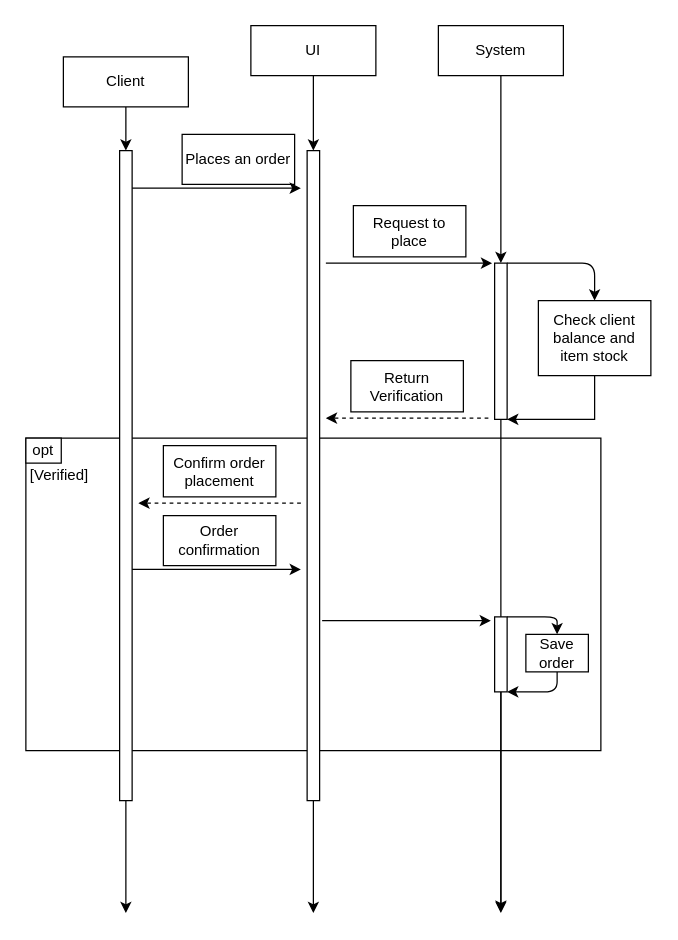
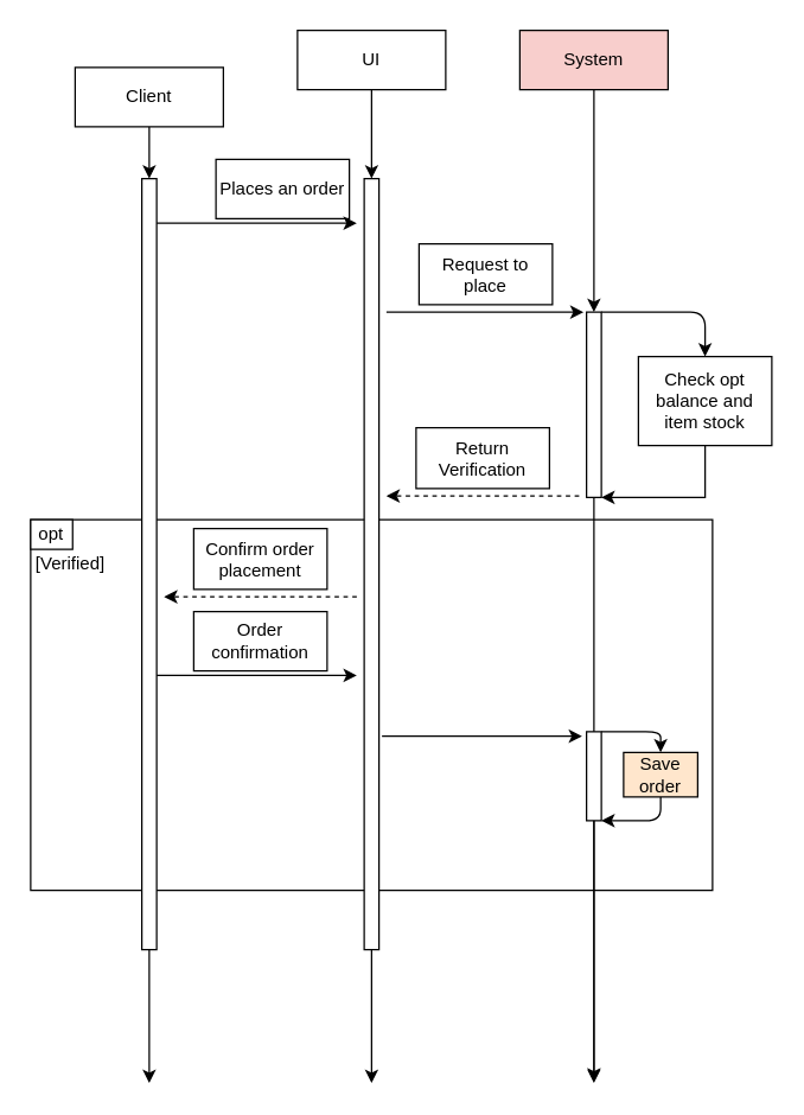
  <mxCell id="0" />
  <mxCell id="1" parent="0" />
  <mxCell id="2" value="" style="rounded=0;whiteSpace=wrap;html=1;" parent="1" vertex="1"><mxGeometry x="20" y="350" width="460" height="250" as="geometry" /></mxCell>
  <mxCell id="3" value="opt" style="rounded=0;whiteSpace=wrap;html=1;strokeColor=#000000;" parent="1" vertex="1"><mxGeometry x="20" y="350" width="28.308" height="20" as="geometry" /></mxCell>
  <mxCell id="4" value="[Verified]" style="text;html=1;strokeColor=none;fillColor=none;align=center;verticalAlign=middle;whiteSpace=wrap;rounded=0;" parent="1" vertex="1"><mxGeometry x="33.396" y="370" width="28.308" height="20" as="geometry" /></mxCell>
  <mxCell id="5" value="&lt;div&gt;Places an order&lt;/div&gt;" style="rounded=0;whiteSpace=wrap;html=1;strokeColor=#000000;" parent="1" vertex="1"><mxGeometry x="145" y="107" width="90" height="40" as="geometry" /></mxCell>
  <mxCell id="6" style="edgeStyle=orthogonalEdgeStyle;rounded=0;orthogonalLoop=1;jettySize=auto;html=1;exitX=0.5;exitY=1;exitDx=0;exitDy=0;" parent="1" source="17" edge="1"><mxGeometry relative="1" as="geometry"><mxPoint x="100" y="730" as="targetPoint" /></mxGeometry></mxCell>
  <mxCell id="7" value="&lt;div&gt;Client&lt;/div&gt;" style="rounded=0;whiteSpace=wrap;html=1;" parent="1" vertex="1"><mxGeometry x="50" y="45" width="100" height="40" as="geometry" /></mxCell>
  <mxCell id="8" style="edgeStyle=orthogonalEdgeStyle;rounded=0;orthogonalLoop=1;jettySize=auto;html=1;exitX=0.5;exitY=1;exitDx=0;exitDy=0;" parent="1" source="18" edge="1"><mxGeometry relative="1" as="geometry"><mxPoint x="250" y="730" as="targetPoint" /></mxGeometry></mxCell>
  <mxCell id="9" value="UI" style="rounded=0;whiteSpace=wrap;html=1;" parent="1" vertex="1"><mxGeometry x="200" y="20" width="100" height="40" as="geometry" /></mxCell>
  <mxCell id="10" style="edgeStyle=orthogonalEdgeStyle;rounded=0;orthogonalLoop=1;jettySize=auto;html=1;" parent="1" source="14" edge="1"><mxGeometry relative="1" as="geometry"><mxPoint x="400" y="730" as="targetPoint" /></mxGeometry></mxCell>
- <mxCell id="11" value="&lt;div&gt;System&lt;/div&gt;" style="rounded=0;whiteSpace=wrap;html=1;" parent="1" vertex="1"><mxGeometry x="350" y="20" width="100" height="40" as="geometry" /></mxCell>
+ <mxCell id="11" value="&lt;div&gt;System&lt;/div&gt;" style="rounded=0;whiteSpace=wrap;html=1;fillColor=#f8cecc;" parent="1" vertex="1"><mxGeometry x="350" y="20" width="100" height="40" as="geometry" /></mxCell>
  <mxCell id="12" style="edgeStyle=orthogonalEdgeStyle;rounded=0;orthogonalLoop=1;jettySize=auto;html=1;exitX=0.5;exitY=1;exitDx=0;exitDy=0;" parent="1" source="7" target="17" edge="1"><mxGeometry relative="1" as="geometry"><mxPoint x="100" y="730" as="targetPoint" /><mxPoint x="100" y="60" as="sourcePoint" /></mxGeometry></mxCell>
  <mxCell id="13" style="edgeStyle=orthogonalEdgeStyle;rounded=0;orthogonalLoop=1;jettySize=auto;html=1;exitX=0.5;exitY=1;exitDx=0;exitDy=0;" parent="1" source="9" target="18" edge="1"><mxGeometry relative="1" as="geometry"><mxPoint x="250" y="730" as="targetPoint" /><mxPoint x="250" y="60" as="sourcePoint" /></mxGeometry></mxCell>
  <mxCell id="14" value="" style="rounded=0;whiteSpace=wrap;html=1;" parent="1" vertex="1"><mxGeometry x="395" y="210" width="10" height="125" as="geometry" /></mxCell>
  <mxCell id="15" style="edgeStyle=orthogonalEdgeStyle;rounded=0;orthogonalLoop=1;jettySize=auto;html=1;" parent="1" source="11" target="14" edge="1"><mxGeometry relative="1" as="geometry"><mxPoint x="400" y="730" as="targetPoint" /><mxPoint x="400" y="60" as="sourcePoint" /></mxGeometry></mxCell>
  <mxCell id="16" value="&lt;div&gt;&lt;br&gt;&lt;/div&gt;&lt;div&gt;&lt;br&gt;&lt;/div&gt;" style="text;html=1;align=center;verticalAlign=middle;resizable=0;points=[];autosize=1;" parent="1" vertex="1"><mxGeometry x="130" y="585" width="20" height="30" as="geometry" /></mxCell>
  <mxCell id="17" value="" style="rounded=0;whiteSpace=wrap;html=1;" parent="1" vertex="1"><mxGeometry x="95" y="120" width="10" height="520" as="geometry" /></mxCell>
  <mxCell id="18" value="" style="rounded=0;whiteSpace=wrap;html=1;" parent="1" vertex="1"><mxGeometry x="245" y="120" width="10" height="520" as="geometry" /></mxCell>
  <mxCell id="19" value="" style="endArrow=classic;html=1;" parent="1" edge="1"><mxGeometry width="50" height="50" relative="1" as="geometry"><mxPoint x="105" y="150" as="sourcePoint" /><mxPoint x="240" y="150" as="targetPoint" /></mxGeometry></mxCell>
  <mxCell id="20" value="Request to place" style="rounded=0;whiteSpace=wrap;html=1;strokeColor=#000000;" parent="1" vertex="1"><mxGeometry x="282" y="164" width="90" height="41" as="geometry" /></mxCell>
  <mxCell id="21" value="" style="endArrow=classic;html=1;" parent="1" edge="1"><mxGeometry width="50" height="50" relative="1" as="geometry"><mxPoint x="260" y="210" as="sourcePoint" /><mxPoint x="393" y="210" as="targetPoint" /></mxGeometry></mxCell>
  <mxCell id="22" style="edgeStyle=orthogonalEdgeStyle;rounded=0;orthogonalLoop=1;jettySize=auto;html=1;exitX=0.5;exitY=1;exitDx=0;exitDy=0;entryX=1;entryY=1;entryDx=0;entryDy=0;" edge="1" parent="1" source="23" target="14"><mxGeometry relative="1" as="geometry"><Array as="points"><mxPoint x="475" y="335" /></Array></mxGeometry></mxCell>
- <mxCell id="23" value="Check client balance and item stock" style="rounded=0;whiteSpace=wrap;html=1;strokeColor=#000000;" parent="1" vertex="1"><mxGeometry x="430" y="240" width="90" height="60" as="geometry" /></mxCell>
+ <mxCell id="23" value="Check opt balance and item stock" style="rounded=0;whiteSpace=wrap;html=1;strokeColor=#000000;" parent="1" vertex="1"><mxGeometry x="430" y="240" width="90" height="60" as="geometry" /></mxCell>
  <mxCell id="24" value="" style="endArrow=classic;html=1;entryX=0.5;entryY=0;entryDx=0;entryDy=0;exitX=1;exitY=0;exitDx=0;exitDy=0;" parent="1" edge="1" target="23" source="14"><mxGeometry width="50" height="50" relative="1" as="geometry"><mxPoint x="405" y="323" as="sourcePoint" /><mxPoint x="540" y="323" as="targetPoint" /><Array as="points"><mxPoint x="475" y="210" /></Array></mxGeometry></mxCell>
  <mxCell id="25" style="edgeStyle=orthogonalEdgeStyle;rounded=0;orthogonalLoop=1;jettySize=auto;html=1;" parent="1" source="35" edge="1"><mxGeometry relative="1" as="geometry"><mxPoint x="400" y="729" as="targetPoint" /></mxGeometry></mxCell>
  <mxCell id="26" value="Return Verification" style="rounded=0;whiteSpace=wrap;html=1;strokeColor=#000000;" parent="1" vertex="1"><mxGeometry x="280" y="288" width="90" height="41" as="geometry" /></mxCell>
  <mxCell id="27" value="" style="endArrow=classic;html=1;dashed=1;" parent="1" edge="1"><mxGeometry width="50" height="50" relative="1" as="geometry"><mxPoint x="390" y="334" as="sourcePoint" /><mxPoint x="260" y="334" as="targetPoint" /></mxGeometry></mxCell>
  <mxCell id="28" value="Confirm order placement" style="rounded=0;whiteSpace=wrap;html=1;strokeColor=#000000;" parent="1" vertex="1"><mxGeometry x="130" y="356" width="90" height="41" as="geometry" /></mxCell>
  <mxCell id="29" value="" style="endArrow=classic;html=1;dashed=1;" parent="1" edge="1"><mxGeometry width="50" height="50" relative="1" as="geometry"><mxPoint x="240" y="402" as="sourcePoint" /><mxPoint x="110" y="402" as="targetPoint" /></mxGeometry></mxCell>
  <mxCell id="30" value="Order confirmation" style="rounded=0;whiteSpace=wrap;html=1;strokeColor=#000000;" parent="1" vertex="1"><mxGeometry x="130" y="412" width="90" height="40" as="geometry" /></mxCell>
  <mxCell id="31" value="" style="endArrow=classic;html=1;" parent="1" edge="1"><mxGeometry width="50" height="50" relative="1" as="geometry"><mxPoint x="105" y="455" as="sourcePoint" /><mxPoint x="240" y="455" as="targetPoint" /></mxGeometry></mxCell>
  <mxCell id="32" value="" style="endArrow=classic;html=1;" parent="1" edge="1"><mxGeometry width="50" height="50" relative="1" as="geometry"><mxPoint x="257" y="496" as="sourcePoint" /><mxPoint x="392" y="496" as="targetPoint" /></mxGeometry></mxCell>
  <mxCell id="33" value="" style="group" vertex="1" connectable="0" parent="1"><mxGeometry x="395" y="493" width="75" height="60" as="geometry" /></mxCell>
- <mxCell id="34" value="Save order" style="rounded=0;whiteSpace=wrap;html=1;strokeColor=#000000;" parent="33" vertex="1"><mxGeometry x="25" y="14" width="50" height="30" as="geometry" /></mxCell>
+ <mxCell id="34" value="Save order" style="rounded=0;whiteSpace=wrap;html=1;strokeColor=#000000;fillColor=#ffe6cc;" parent="33" vertex="1"><mxGeometry x="25" y="14" width="50" height="30" as="geometry" /></mxCell>
  <mxCell id="35" value="" style="rounded=0;whiteSpace=wrap;html=1;" parent="33" vertex="1"><mxGeometry width="10" height="60" as="geometry" /></mxCell>
  <mxCell id="36" value="" style="endArrow=classic;html=1;entryX=0.5;entryY=0;entryDx=0;entryDy=0;exitX=1;exitY=0;exitDx=0;exitDy=0;" parent="33" source="35" target="34" edge="1"><mxGeometry width="50" height="50" relative="1" as="geometry"><mxPoint x="23" y="-12" as="sourcePoint" /><mxPoint x="46" y="-22" as="targetPoint" /><Array as="points"><mxPoint x="50" /></Array></mxGeometry></mxCell>
  <mxCell id="37" value="" style="endArrow=classic;html=1;entryX=1;entryY=1;entryDx=0;entryDy=0;exitX=0.5;exitY=1;exitDx=0;exitDy=0;" parent="33" source="34" target="35" edge="1"><mxGeometry width="50" height="50" relative="1" as="geometry"><mxPoint x="55" y="44" as="sourcePoint" /><mxPoint x="105" y="-6" as="targetPoint" /><Array as="points"><mxPoint x="50" y="60" /></Array></mxGeometry></mxCell>
